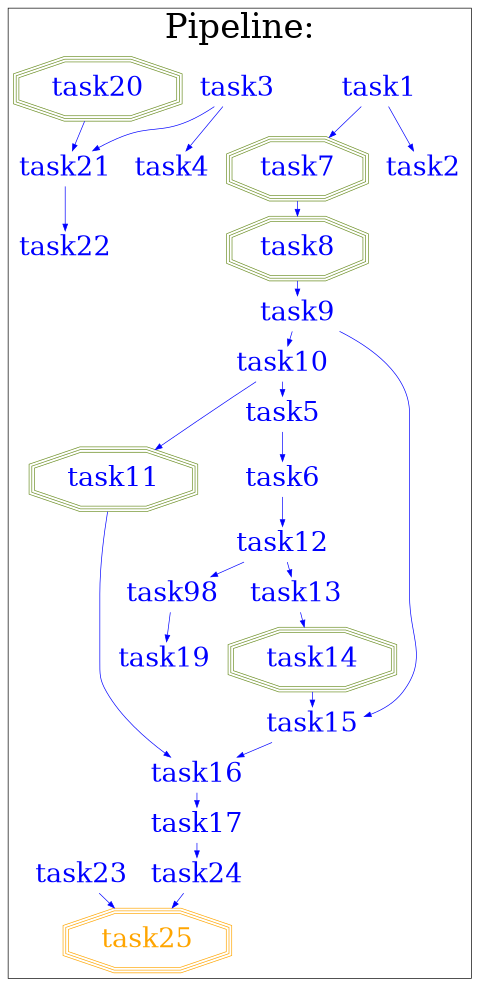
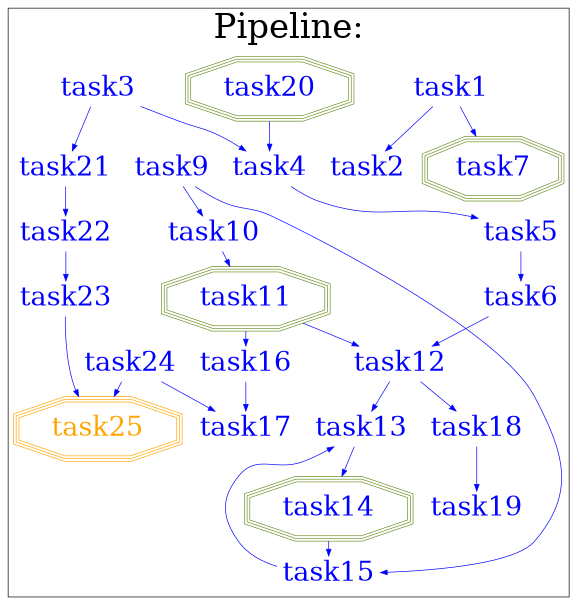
  digraph {
    fontsize=50
    ranksep=0.3
    splines=true
    node [fontcolor=blue fontsize=40 shape=plaintext]
    edge [color=blue]
    n1 [label=task1]
    n2 [color=olivedrab label=task7 shape=tripleoctagon]
    n3 [label=task2]
-   n4 [color=olivedrab label=task8 shape=tripleoctagon]
    n5 [label=task9]
    n6 [label=task10]
    n7 [label=task15]
    n8 [color=olivedrab label=task11 shape=tripleoctagon]
    n9 [label=task12]
    n10 [label=task16]
    n11 [label=task3]
    n12 [label=task4]
    n13 [label=task21]
    n14 [label=task5]
    n15 [label=task6]
-   n16 [label=task98]
+   n16 [label=task18]
    n17 [label=task13]
    n18 [label=task19]
    n19 [color=olivedrab label=task20 shape=tripleoctagon]
    n20 [label=task22]
    n21 [label=task23]
    n22 [color=orange fontcolor=orange label=task25 shape=tripleoctagon]
    n23 [color=olivedrab label=task14 shape=tripleoctagon]
    n24 [label=task17]
    n25 [label=task24]
    subgraph cluster_1 {
      label="Pipeline:"
      n1
      n2
      n3
-     n4
      n5
      n6
      n7
      n8
      n9
      n10
      n11
      n12
      n13
      n14
      n15
      n16
      n17
      n18
      n19
      n20
      n21
      n22
      n23
      n24
      n25
    }
    n1 -> n2
    n1 -> n3
-   n2 -> n4
-   n4 -> n5
    n5 -> n6
    n5 -> n7
    n6 -> n8
-   n7 -> n10
+   n7 -> n17
+   n8 -> n9
    n8 -> n10
    n9 -> n16
    n9 -> n17
    n10 -> n24
    n11 -> n12
    n11 -> n13
-   n6 -> n14
+   n12 -> n14
    n13 -> n20
    n14 -> n15
    n15 -> n9
    n16 -> n18
    n17 -> n23
-   n19 -> n13
+   n19 -> n12
+   n20 -> n21
    n21 -> n22
    n23 -> n7
-   n24 -> n25
+   n25 -> n24
    n25 -> n22
  }
